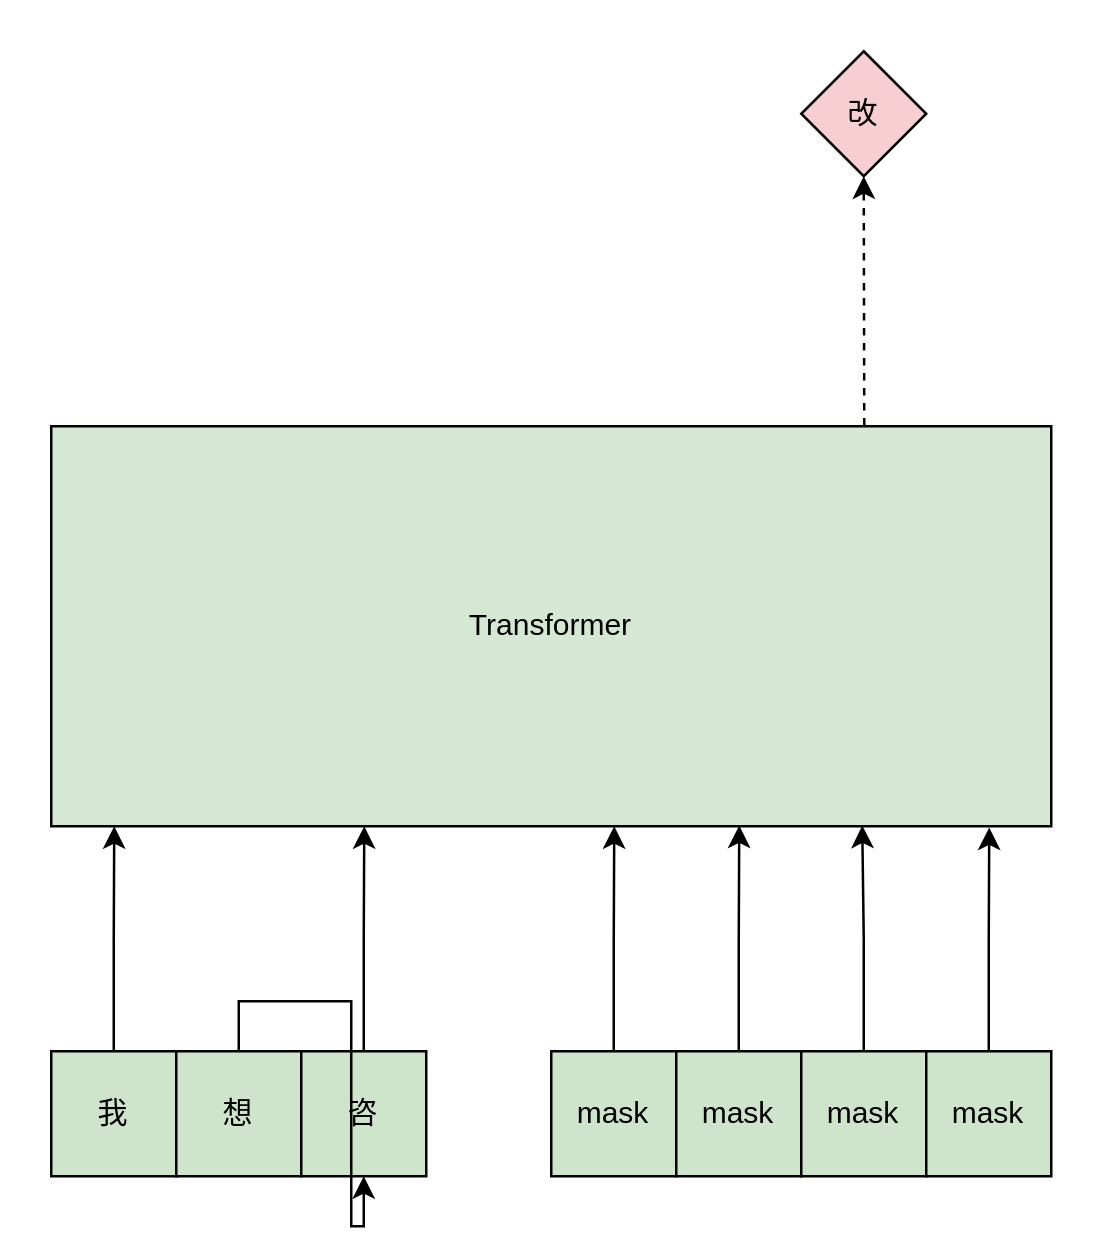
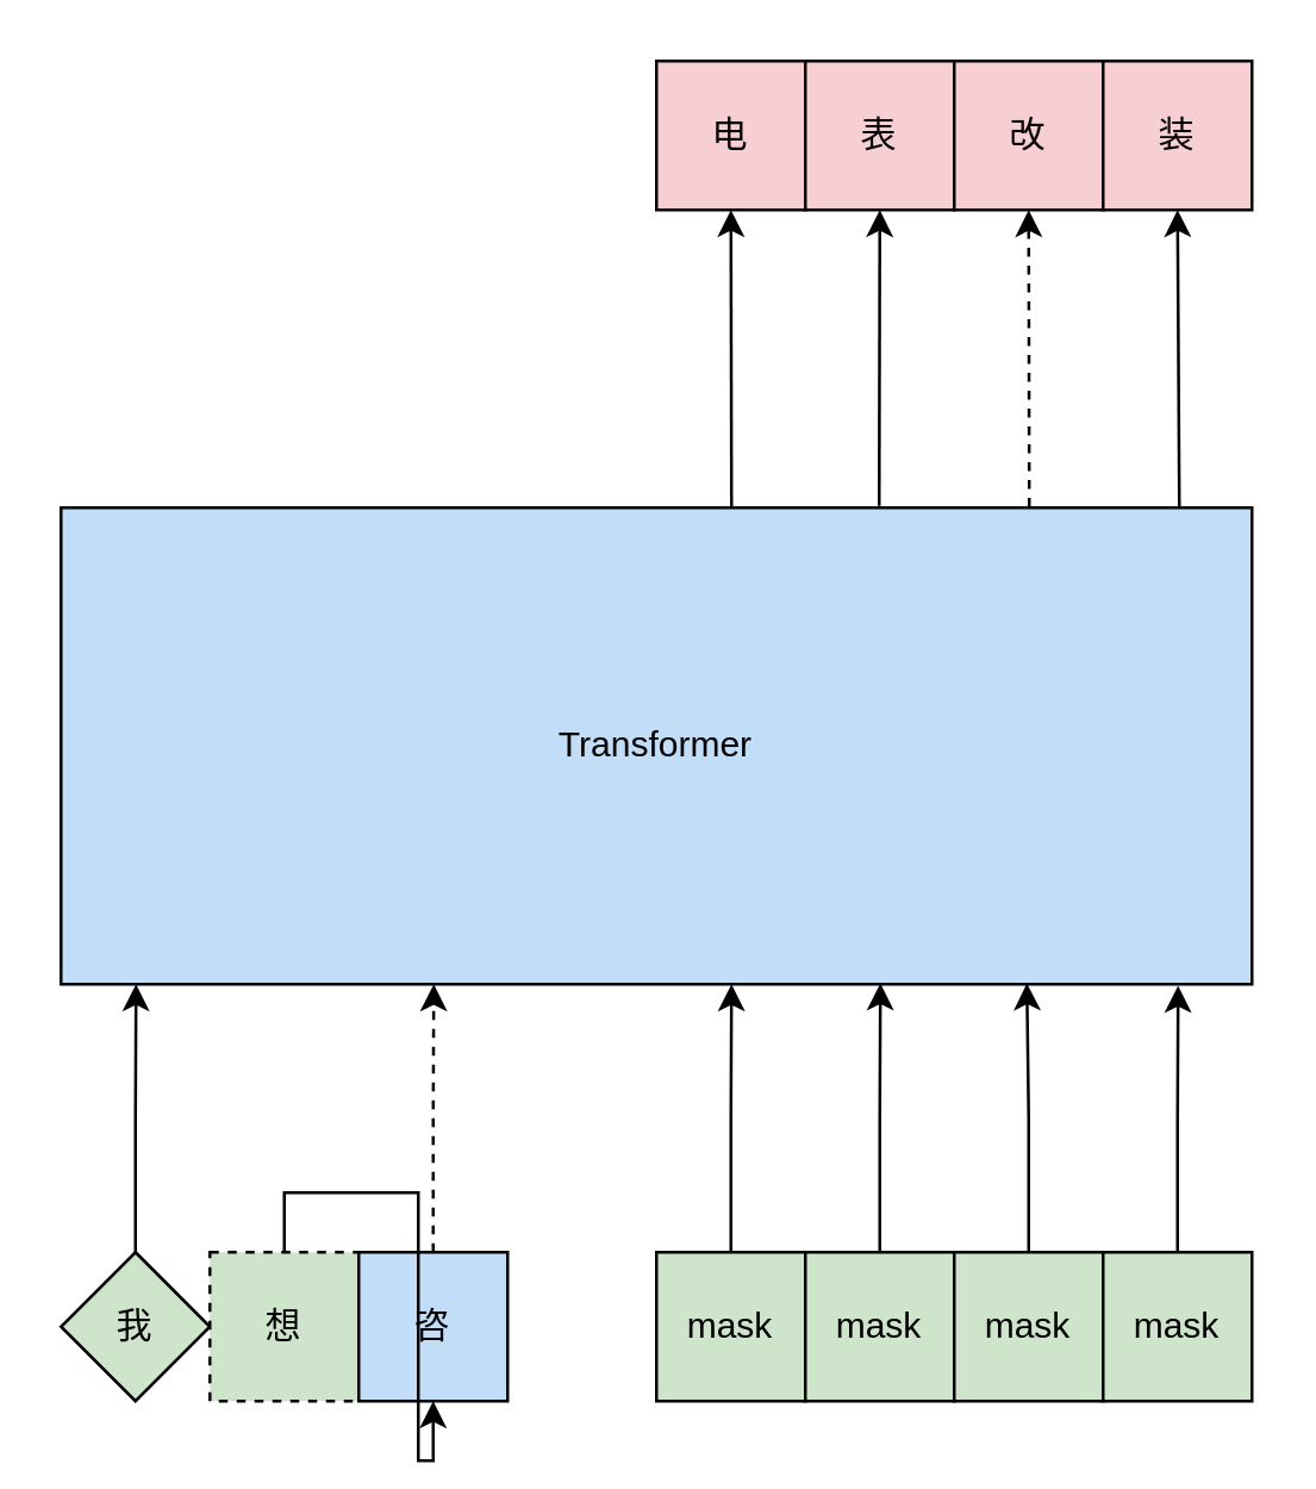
  <mxCell id="0" />
  <mxCell id="1" parent="0" />
  <mxCell id="2" value="" style="group" vertex="1" connectable="0" parent="1"><mxGeometry x="20" y="420" width="400" height="50" as="geometry" /></mxCell>
  <mxCell id="3" value="mask" style="rounded=0;whiteSpace=wrap;html=1;fillColor=#CEE5CB;" vertex="1" parent="2"><mxGeometry x="200" width="50" height="50" as="geometry" /></mxCell>
  <mxCell id="4" value="mask" style="rounded=0;whiteSpace=wrap;html=1;fillColor=#CEE5CB;" vertex="1" parent="2"><mxGeometry x="250" width="50" height="50" as="geometry" /></mxCell>
  <mxCell id="5" value="mask" style="rounded=0;whiteSpace=wrap;html=1;fillColor=#CEE5CB;" vertex="1" parent="2"><mxGeometry x="300" width="50" height="50" as="geometry" /></mxCell>
  <mxCell id="6" value="mask" style="rounded=0;whiteSpace=wrap;html=1;fillColor=#CEE5CB;" vertex="1" parent="2"><mxGeometry x="350" width="50" height="50" as="geometry" /></mxCell>
- <mxCell id="7" value="我" style="rounded=0;whiteSpace=wrap;html=1;fillColor=#CEE5CB;" vertex="1" parent="2"><mxGeometry width="50" height="50" as="geometry" /></mxCell>
- <mxCell id="8" value="想" style="rounded=0;whiteSpace=wrap;html=1;fillColor=#CEE5CB;" vertex="1" parent="2"><mxGeometry x="50" width="50" height="50" as="geometry" /></mxCell>
- <mxCell id="9" value="咨" style="rounded=0;whiteSpace=wrap;html=1;fillColor=#CEE5CB;" vertex="1" parent="2"><mxGeometry x="100" width="50" height="50" as="geometry" /></mxCell>
+ <mxCell id="7" value="我" style="rhombus;whiteSpace=wrap;html=1;fillColor=#CEE5CB;" vertex="1" parent="2"><mxGeometry width="50" height="50" as="geometry" /></mxCell>
+ <mxCell id="8" value="想" style="rounded=0;whiteSpace=wrap;html=1;fillColor=#CEE5CB;dashed=1;" vertex="1" parent="2"><mxGeometry x="50" width="50" height="50" as="geometry" /></mxCell>
+ <mxCell id="9" value="咨" style="rounded=0;whiteSpace=wrap;html=1;fillColor=#c2ddf8;" vertex="1" parent="2"><mxGeometry x="100" width="50" height="50" as="geometry" /></mxCell>
  <mxCell id="10" value="" style="group" vertex="1" connectable="0" parent="1"><mxGeometry x="220" y="20" width="200" height="50" as="geometry" /></mxCell>
- <mxCell id="13" value="改" style="rhombus;whiteSpace=wrap;html=1;fillColor=#F7CFD3;" vertex="1" parent="10"><mxGeometry x="100" width="50" height="50" as="geometry" /></mxCell>
- <mxCell id="15" value="Transformer" style="rounded=0;whiteSpace=wrap;html=1;fillColor=#d5e8d4;" vertex="1" parent="1"><mxGeometry x="20" y="170" width="400" height="160" as="geometry" /></mxCell>
+ <mxCell id="11" value="电" style="rounded=0;whiteSpace=wrap;html=1;fillColor=#F7CFD3;" vertex="1" parent="10"><mxGeometry width="50" height="50" as="geometry" /></mxCell>
+ <mxCell id="12" value="表" style="rounded=0;whiteSpace=wrap;html=1;fillColor=#F7CFD3;" vertex="1" parent="10"><mxGeometry x="50" width="50" height="50" as="geometry" /></mxCell>
+ <mxCell id="13" value="改" style="rounded=0;whiteSpace=wrap;html=1;fillColor=#F7CFD3;" vertex="1" parent="10"><mxGeometry x="100" width="50" height="50" as="geometry" /></mxCell>
+ <mxCell id="14" value="装" style="rounded=0;whiteSpace=wrap;html=1;fillColor=#F7CFD3;" vertex="1" parent="10"><mxGeometry x="150" width="50" height="50" as="geometry" /></mxCell>
+ <mxCell id="15" value="Transformer" style="rounded=0;whiteSpace=wrap;html=1;fillColor=#C2DDF8;" vertex="1" parent="1"><mxGeometry x="20" y="170" width="400" height="160" as="geometry" /></mxCell>
  <mxCell id="16" style="edgeStyle=orthogonalEdgeStyle;rounded=0;orthogonalLoop=1;jettySize=auto;html=1;exitX=0.5;exitY=0;exitDx=0;exitDy=0;entryX=0.063;entryY=1;entryDx=0;entryDy=0;entryPerimeter=0;" edge="1" parent="1" source="7" target="15"><mxGeometry relative="1" as="geometry" /></mxCell>
  <mxCell id="17" style="edgeStyle=orthogonalEdgeStyle;rounded=0;orthogonalLoop=1;jettySize=auto;html=1;exitX=0.5;exitY=0;exitDx=0;exitDy=0;" edge="1" parent="1" source="8" target="9"><mxGeometry relative="1" as="geometry" /></mxCell>
- <mxCell id="18" style="edgeStyle=orthogonalEdgeStyle;rounded=0;orthogonalLoop=1;jettySize=auto;html=1;exitX=0.5;exitY=0;exitDx=0;exitDy=0;entryX=0.313;entryY=1;entryDx=0;entryDy=0;entryPerimeter=0;" edge="1" parent="1" source="9" target="15"><mxGeometry relative="1" as="geometry" /></mxCell>
+ <mxCell id="18" style="edgeStyle=orthogonalEdgeStyle;rounded=0;orthogonalLoop=1;jettySize=auto;html=1;exitX=0.5;exitY=0;exitDx=0;exitDy=0;entryX=0.313;entryY=1;entryDx=0;entryDy=0;entryPerimeter=0;dashed=1;" edge="1" parent="1" source="9" target="15"><mxGeometry relative="1" as="geometry" /></mxCell>
  <mxCell id="19" style="edgeStyle=orthogonalEdgeStyle;rounded=0;orthogonalLoop=1;jettySize=auto;html=1;exitX=0.5;exitY=0;exitDx=0;exitDy=0;entryX=0.563;entryY=1;entryDx=0;entryDy=0;entryPerimeter=0;" edge="1" parent="1" source="3" target="15"><mxGeometry relative="1" as="geometry"><mxPoint x="240" y="360" as="targetPoint" /></mxGeometry></mxCell>
  <mxCell id="20" style="edgeStyle=orthogonalEdgeStyle;rounded=0;orthogonalLoop=1;jettySize=auto;html=1;exitX=0.5;exitY=0;exitDx=0;exitDy=0;entryX=0.688;entryY=0.998;entryDx=0;entryDy=0;entryPerimeter=0;" edge="1" parent="1" source="4" target="15"><mxGeometry relative="1" as="geometry"><mxPoint x="295" y="350" as="targetPoint" /></mxGeometry></mxCell>
  <mxCell id="21" style="edgeStyle=orthogonalEdgeStyle;rounded=0;orthogonalLoop=1;jettySize=auto;html=1;exitX=0.5;exitY=0;exitDx=0;exitDy=0;entryX=0.811;entryY=0.998;entryDx=0;entryDy=0;entryPerimeter=0;" edge="1" parent="1" source="5" target="15"><mxGeometry relative="1" as="geometry" /></mxCell>
  <mxCell id="22" style="edgeStyle=orthogonalEdgeStyle;rounded=0;orthogonalLoop=1;jettySize=auto;html=1;exitX=0.5;exitY=0;exitDx=0;exitDy=0;entryX=0.938;entryY=1.003;entryDx=0;entryDy=0;entryPerimeter=0;" edge="1" parent="1" source="6" target="15"><mxGeometry relative="1" as="geometry"><mxPoint x="395" y="340" as="targetPoint" /></mxGeometry></mxCell>
+ <mxCell id="23" style="edgeStyle=none;rounded=0;orthogonalLoop=1;jettySize=auto;html=1;entryX=0.5;entryY=1;entryDx=0;entryDy=0;exitX=0.563;exitY=0;exitDx=0;exitDy=0;exitPerimeter=0;" edge="1" parent="1" source="15" target="11"><mxGeometry relative="1" as="geometry"><mxPoint x="270" y="120" as="sourcePoint" /></mxGeometry></mxCell>
+ <mxCell id="24" style="edgeStyle=none;rounded=0;orthogonalLoop=1;jettySize=auto;html=1;entryX=0.5;entryY=1;entryDx=0;entryDy=0;exitX=0.687;exitY=-0.004;exitDx=0;exitDy=0;exitPerimeter=0;" edge="1" parent="1" source="15" target="12"><mxGeometry relative="1" as="geometry"><mxPoint x="255" y="180" as="sourcePoint" /><mxPoint x="255" y="80" as="targetPoint" /></mxGeometry></mxCell>
  <mxCell id="25" style="edgeStyle=none;rounded=0;orthogonalLoop=1;jettySize=auto;html=1;entryX=0.5;entryY=1;entryDx=0;entryDy=0;exitX=0.813;exitY=-0.002;exitDx=0;exitDy=0;exitPerimeter=0;dashed=1;" edge="1" parent="1" source="15" target="13"><mxGeometry relative="1" as="geometry"><mxPoint x="265" y="190" as="sourcePoint" /><mxPoint x="265" y="90" as="targetPoint" /></mxGeometry></mxCell>
+ <mxCell id="26" style="edgeStyle=none;rounded=0;orthogonalLoop=1;jettySize=auto;html=1;entryX=0.5;entryY=1;entryDx=0;entryDy=0;exitX=0.939;exitY=-0.002;exitDx=0;exitDy=0;exitPerimeter=0;" edge="1" parent="1" source="15" target="14"><mxGeometry relative="1" as="geometry"><mxPoint x="275" y="200" as="sourcePoint" /><mxPoint x="275" y="100" as="targetPoint" /></mxGeometry></mxCell>
